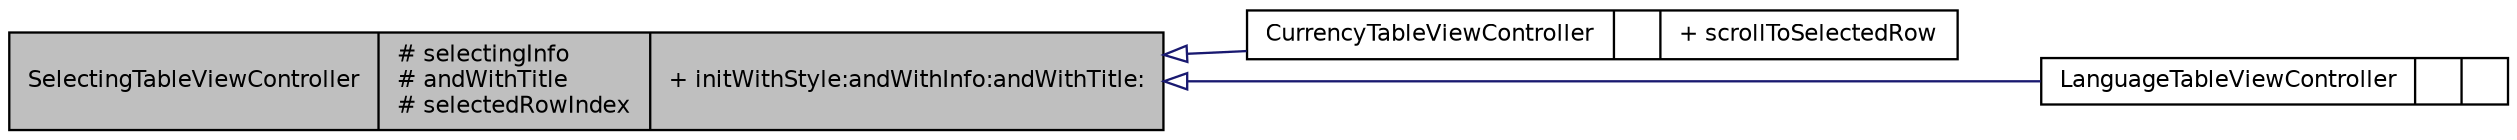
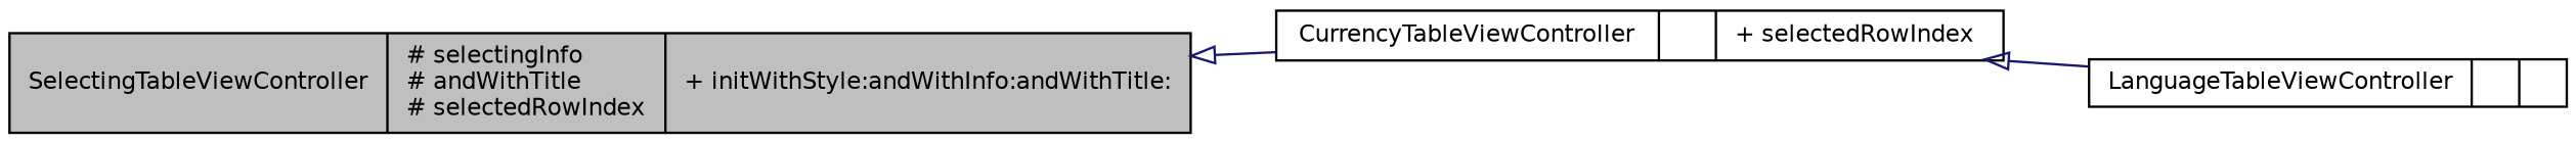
  digraph {
    rankdir=LR
    node [color=black fillcolor=white fontname=Helvetica fontsize=10 shape=record style=filled]
    edge [arrowtail=empty color=midnightblue dir=back fontname=Helvetica fontsize=10 labelfontname=Helvetica labelfontsize=10 style=solid]
    n1 [fillcolor=grey75 fontcolor=black height=0.2 label="{SelectingTableViewController\n|# selectingInfo\l# andWithTitle\l# selectedRowIndex\l|+ initWithStyle:andWithInfo:andWithTitle:\l}" width=0.4]
-   n2 [height=0.2 label="{CurrencyTableViewController\n||+ scrollToSelectedRow\l}" width=0.4]
+   n2 [height=0.2 label="{CurrencyTableViewController\n||+ selectedRowIndex\l}" width=0.4]
    n3 [height=0.2 label="{LanguageTableViewController\n||}" width=0.4]
    n1 -> n2
-   n1 -> n3
+   n2 -> n3
  }
